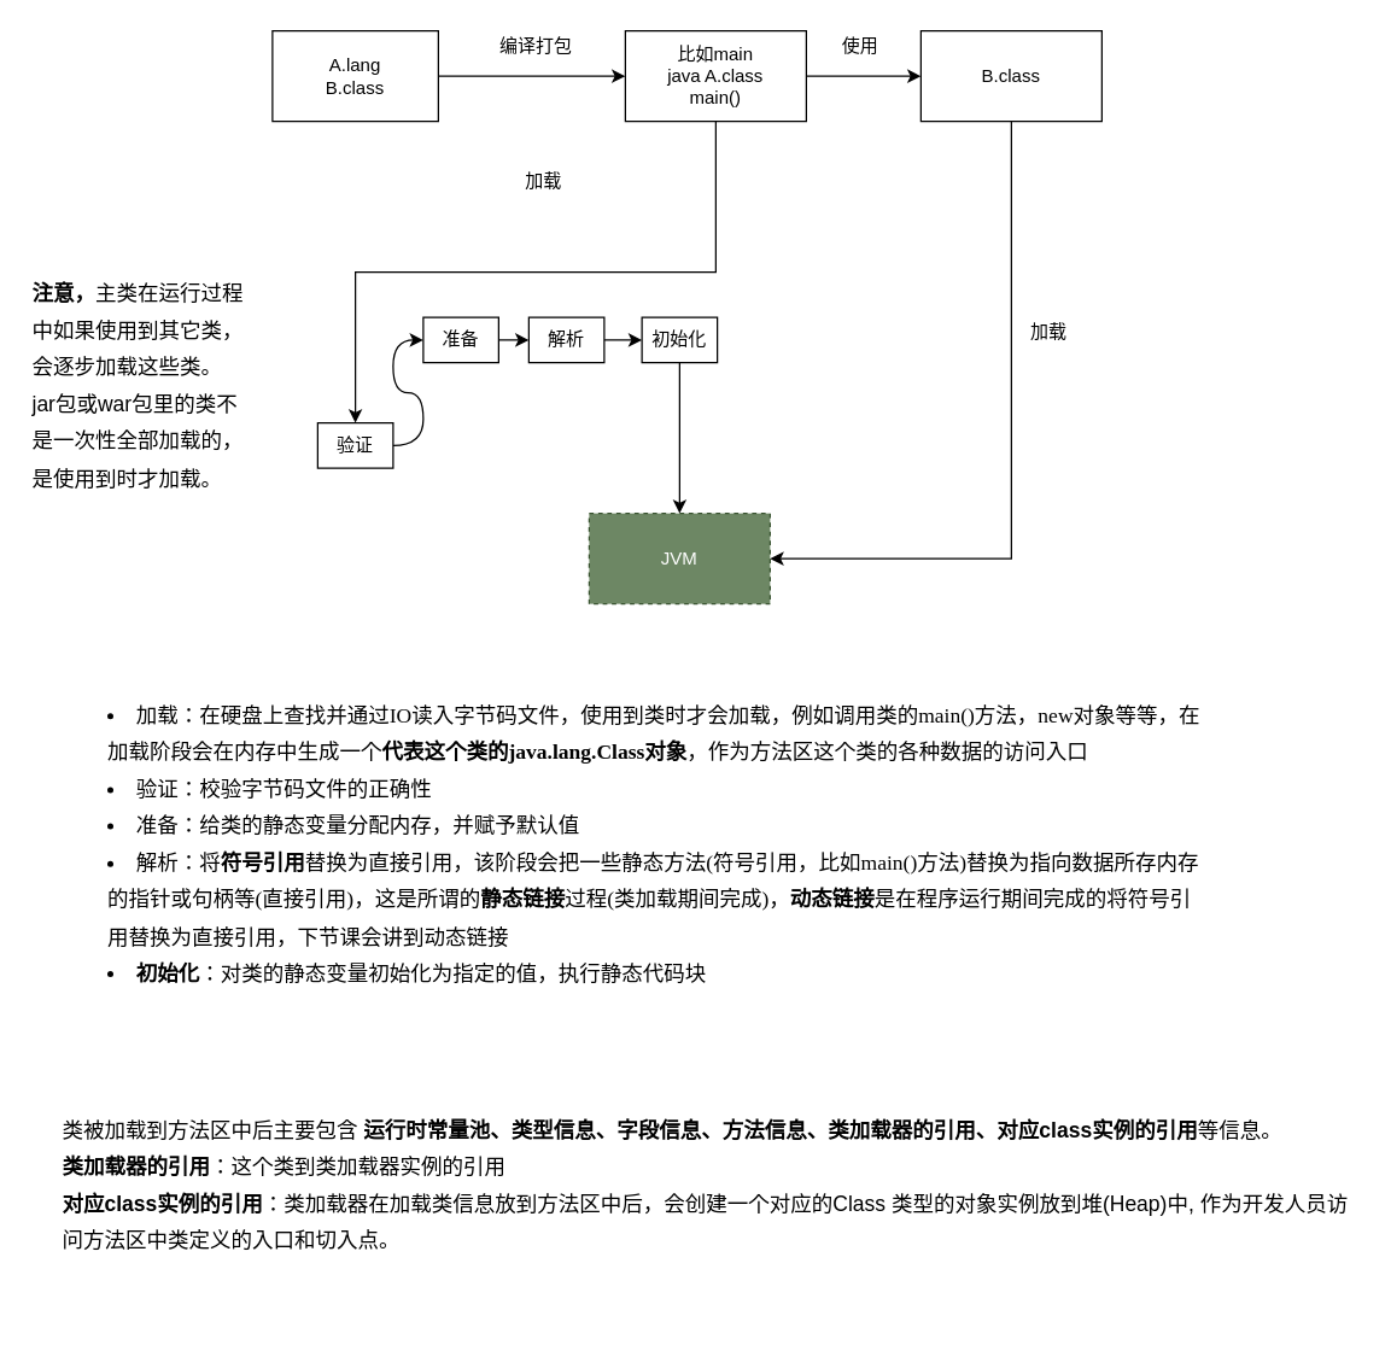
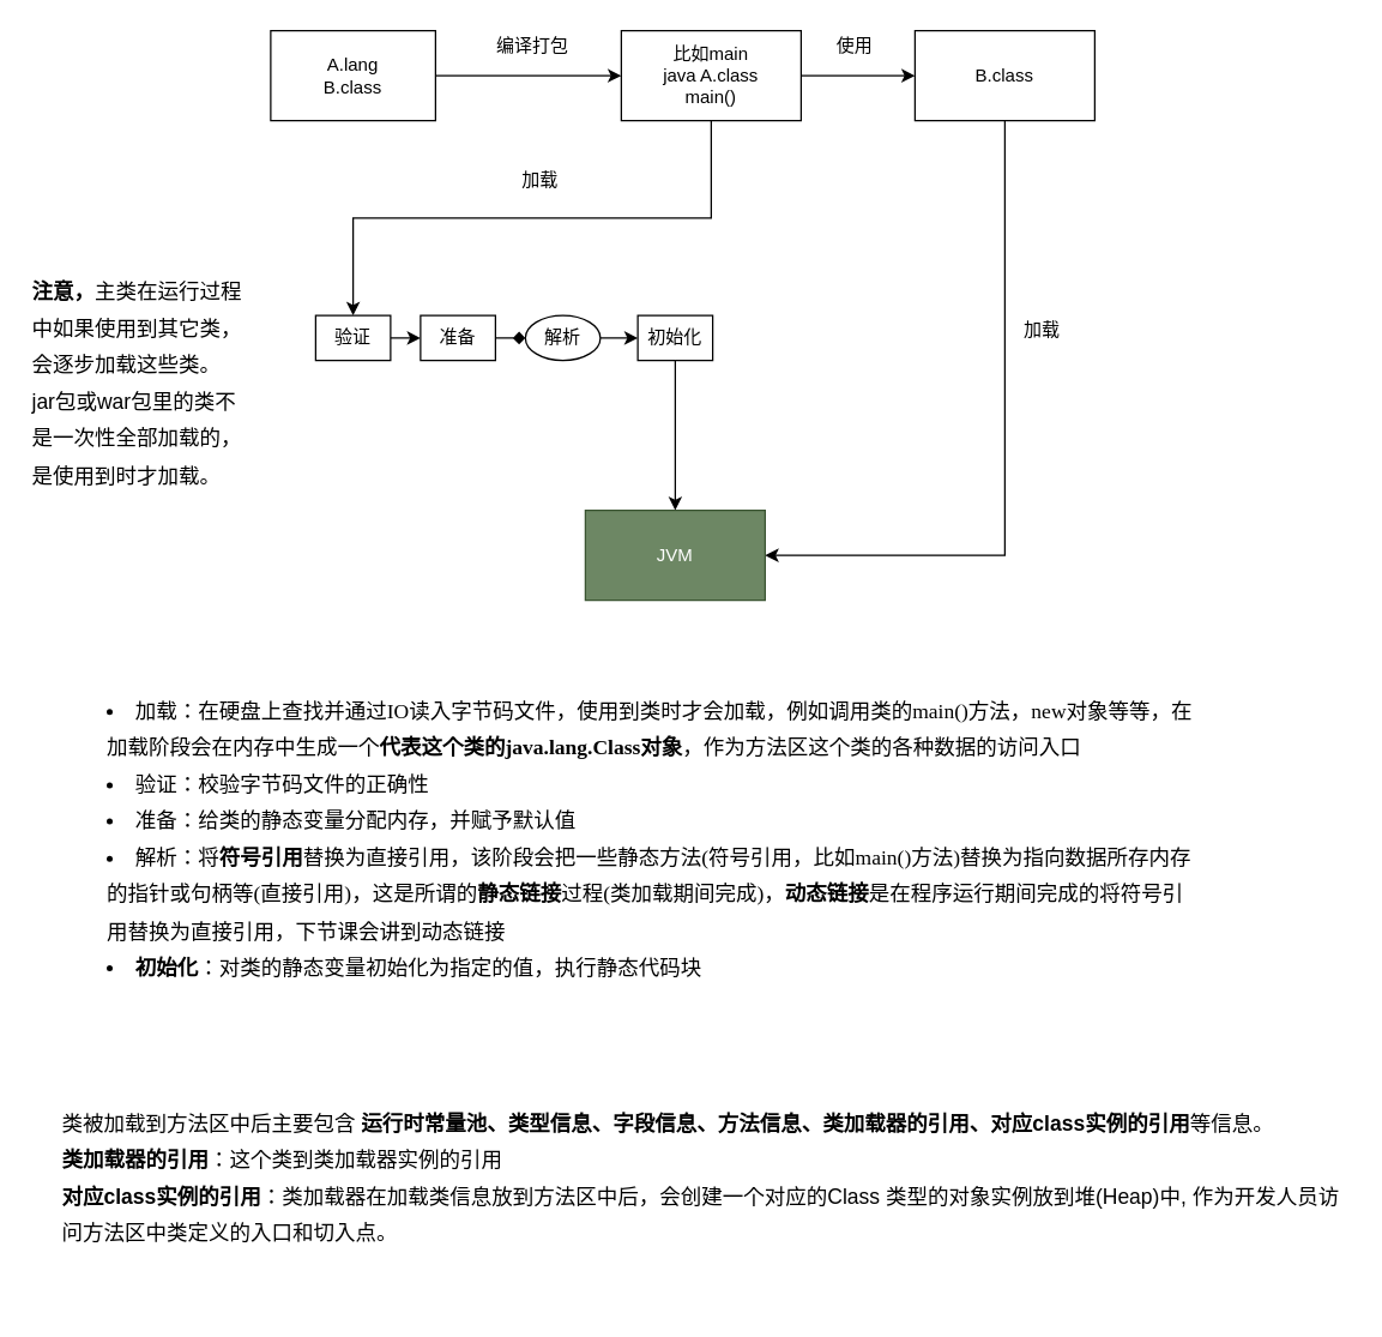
  <mxCell id="0" />
  <mxCell id="1" parent="0" />
  <mxCell id="2" style="edgeStyle=orthogonalEdgeStyle;curved=1;rounded=0;orthogonalLoop=1;jettySize=auto;html=1;entryX=0;entryY=0.5;entryDx=0;entryDy=0;" edge="1" parent="1" source="3" target="6"><mxGeometry relative="1" as="geometry" /></mxCell>
  <mxCell id="3" value="A.lang&lt;br&gt;B.class" style="rounded=0;whiteSpace=wrap;html=1;" vertex="1" parent="1"><mxGeometry x="180" y="20" width="110" height="60" as="geometry" /></mxCell>
  <mxCell id="4" style="edgeStyle=orthogonalEdgeStyle;curved=1;rounded=0;orthogonalLoop=1;jettySize=auto;html=1;entryX=0;entryY=0.5;entryDx=0;entryDy=0;" edge="1" parent="1" source="6" target="9"><mxGeometry relative="1" as="geometry" /></mxCell>
  <mxCell id="5" style="edgeStyle=elbowEdgeStyle;rounded=0;orthogonalLoop=1;jettySize=auto;elbow=vertical;html=1;exitX=0.5;exitY=1;exitDx=0;exitDy=0;entryX=0.5;entryY=0;entryDx=0;entryDy=0;" edge="1" parent="1" source="6" target="13"><mxGeometry relative="1" as="geometry" /></mxCell>
  <mxCell id="6" value="比如main&lt;br&gt;java A.class&lt;br&gt;main()" style="rounded=0;whiteSpace=wrap;html=1;" vertex="1" parent="1"><mxGeometry x="414" y="20" width="120" height="60" as="geometry" /></mxCell>
  <mxCell id="7" value="编译打包" style="text;html=1;strokeColor=none;fillColor=none;align=center;verticalAlign=middle;whiteSpace=wrap;rounded=0;" vertex="1" parent="1"><mxGeometry x="330" y="20" width="50" height="20" as="geometry" /></mxCell>
  <mxCell id="8" style="edgeStyle=orthogonalEdgeStyle;rounded=0;orthogonalLoop=1;jettySize=auto;html=1;exitX=0.5;exitY=1;exitDx=0;exitDy=0;entryX=1;entryY=0.5;entryDx=0;entryDy=0;elbow=vertical;" edge="1" parent="1" source="9" target="11"><mxGeometry relative="1" as="geometry" /></mxCell>
  <mxCell id="9" value="B.class" style="rounded=0;whiteSpace=wrap;html=1;" vertex="1" parent="1"><mxGeometry x="610" y="20" width="120" height="60" as="geometry" /></mxCell>
  <mxCell id="10" value="使用" style="text;html=1;strokeColor=none;fillColor=none;align=center;verticalAlign=middle;whiteSpace=wrap;rounded=0;" vertex="1" parent="1"><mxGeometry x="550" y="20" width="40" height="20" as="geometry" /></mxCell>
- <mxCell id="11" value="JVM" style="rounded=0;whiteSpace=wrap;html=1;fillColor=#6d8764;strokeColor=#3A5431;fontColor=#ffffff;dashed=1;" vertex="1" parent="1"><mxGeometry x="390" y="340" width="120" height="60" as="geometry" /></mxCell>
+ <mxCell id="11" value="JVM" style="rounded=0;whiteSpace=wrap;html=1;fillColor=#6d8764;strokeColor=#3A5431;fontColor=#ffffff;" vertex="1" parent="1"><mxGeometry x="390" y="340" width="120" height="60" as="geometry" /></mxCell>
  <mxCell id="12" style="edgeStyle=orthogonalEdgeStyle;curved=1;rounded=0;orthogonalLoop=1;jettySize=auto;html=1;exitX=1;exitY=0.5;exitDx=0;exitDy=0;entryX=0;entryY=0.5;entryDx=0;entryDy=0;" edge="1" parent="1" source="13" target="15"><mxGeometry relative="1" as="geometry" /></mxCell>
- <mxCell id="13" value="验证" style="rounded=0;whiteSpace=wrap;html=1;" vertex="1" parent="1"><mxGeometry x="210" y="280" width="50" height="30" as="geometry" /></mxCell>
- <mxCell id="14" style="edgeStyle=orthogonalEdgeStyle;curved=1;rounded=0;orthogonalLoop=1;jettySize=auto;html=1;exitX=1;exitY=0.5;exitDx=0;exitDy=0;entryX=0;entryY=0.5;entryDx=0;entryDy=0;" edge="1" parent="1" source="15" target="17"><mxGeometry relative="1" as="geometry" /></mxCell>
+ <mxCell id="13" value="验证" style="rounded=0;whiteSpace=wrap;html=1;" vertex="1" parent="1"><mxGeometry x="210" y="210" width="50" height="30" as="geometry" /></mxCell>
+ <mxCell id="14" style="edgeStyle=orthogonalEdgeStyle;curved=1;rounded=0;orthogonalLoop=1;jettySize=auto;html=1;exitX=1;exitY=0.5;exitDx=0;exitDy=0;entryX=0;entryY=0.5;entryDx=0;entryDy=0;endArrow=diamond;" edge="1" parent="1" source="15" target="17"><mxGeometry relative="1" as="geometry" /></mxCell>
  <mxCell id="15" value="准备" style="rounded=0;whiteSpace=wrap;html=1;" vertex="1" parent="1"><mxGeometry x="280" y="210" width="50" height="30" as="geometry" /></mxCell>
  <mxCell id="16" style="edgeStyle=orthogonalEdgeStyle;curved=1;rounded=0;orthogonalLoop=1;jettySize=auto;html=1;exitX=1;exitY=0.5;exitDx=0;exitDy=0;entryX=0;entryY=0.5;entryDx=0;entryDy=0;" edge="1" parent="1" source="17" target="19"><mxGeometry relative="1" as="geometry" /></mxCell>
- <mxCell id="17" value="解析" style="rounded=0;whiteSpace=wrap;html=1;" vertex="1" parent="1"><mxGeometry x="350" y="210" width="50" height="30" as="geometry" /></mxCell>
+ <mxCell id="17" value="解析" style="ellipse;whiteSpace=wrap;html=1;" vertex="1" parent="1"><mxGeometry x="350" y="210" width="50" height="30" as="geometry" /></mxCell>
  <mxCell id="18" style="edgeStyle=orthogonalEdgeStyle;rounded=0;orthogonalLoop=1;jettySize=auto;html=1;exitX=0.5;exitY=1;exitDx=0;exitDy=0;entryX=0.5;entryY=0;entryDx=0;entryDy=0;" edge="1" parent="1" source="19" target="11"><mxGeometry relative="1" as="geometry" /></mxCell>
  <mxCell id="19" value="初始化" style="rounded=0;whiteSpace=wrap;html=1;" vertex="1" parent="1"><mxGeometry x="425" y="210" width="50" height="30" as="geometry" /></mxCell>
  <mxCell id="20" value="加载" style="text;html=1;strokeColor=none;fillColor=none;align=center;verticalAlign=middle;whiteSpace=wrap;rounded=0;" vertex="1" parent="1"><mxGeometry x="340" y="110" width="40" height="20" as="geometry" /></mxCell>
  <mxCell id="21" value="加载" style="text;html=1;strokeColor=none;fillColor=none;align=center;verticalAlign=middle;whiteSpace=wrap;rounded=0;rotation=0;" vertex="1" parent="1"><mxGeometry x="680" y="210" width="30" height="20" as="geometry" /></mxCell>
  <mxCell id="22" value="&lt;div&gt;&lt;ul style=&quot;margin: 0px&quot;&gt;&lt;li style=&quot;line-height: 1.75 ; font-size: 14px ; text-align: left ; list-style-position: inside ; word-break: break-word ; background-color: rgba(0 , 0 , 0 , 0) ; font-family: &amp;#34;microsoft yahei&amp;#34; , &amp;#34;stxihei&amp;#34; ; list-style-type: disc&quot;&gt;加载：在硬盘上查找并通过IO读入字节码文件，使用到类时才会加载，例如调用类的main()方法，new对象等等，在加载阶段会在内存中生成一个&lt;span style=&quot;font-weight: bold&quot;&gt;代表这个类的java.lang.Class对象&lt;/span&gt;，作为方法区这个类的各种数据的访问入口&lt;/li&gt;&lt;li style=&quot;line-height: 1.75 ; font-size: 14px ; text-align: left ; list-style-position: inside ; word-break: break-word ; background-color: rgba(0 , 0 , 0 , 0) ; font-family: &amp;#34;microsoft yahei&amp;#34; , &amp;#34;stxihei&amp;#34; ; list-style-type: disc&quot;&gt;验证：校验字节码文件的正确性&lt;/li&gt;&lt;li style=&quot;line-height: 1.75 ; font-size: 14px ; text-align: left ; list-style-position: inside ; word-break: break-word ; background-color: rgba(0 , 0 , 0 , 0) ; font-family: &amp;#34;microsoft yahei&amp;#34; , &amp;#34;stxihei&amp;#34; ; list-style-type: disc&quot;&gt;准备：给类的静态变量分配内存，并赋予默认值&lt;/li&gt;&lt;li style=&quot;line-height: 1.75 ; font-size: 14px ; text-align: left ; list-style-position: inside ; word-break: break-word ; background-color: rgba(0 , 0 , 0 , 0) ; font-family: &amp;#34;microsoft yahei&amp;#34; , &amp;#34;stxihei&amp;#34; ; list-style-type: disc&quot;&gt;解析：将&lt;span style=&quot;font-weight: bold&quot;&gt;符号引用&lt;/span&gt;替换为直接引用，该阶段会把一些静态方法(符号引用，比如main()方法)替换为指向数据所存内存的指针或句柄等(直接引用)，这是所谓的&lt;span style=&quot;font-weight: bold&quot;&gt;静态链接&lt;/span&gt;过程(类加载期间完成)，&lt;span style=&quot;font-weight: bold&quot;&gt;动态链接&lt;/span&gt;是在程序运行期间完成的将符号引用替换为直接引用，下节课会讲到动态链接&lt;/li&gt;&lt;li style=&quot;line-height: 1.75 ; font-size: 14px ; text-align: left ; list-style-position: inside ; word-break: break-word ; background-color: rgba(0 , 0 , 0 , 0) ; font-family: &amp;#34;microsoft yahei&amp;#34; , &amp;#34;stxihei&amp;#34; ; list-style-type: disc&quot;&gt;&lt;span style=&quot;font-weight: bold&quot;&gt;初始化&lt;/span&gt;：对类的静态变量初始化为指定的值，执行静态代码块&lt;/li&gt;&lt;/ul&gt;&lt;/div&gt;" style="text;html=1;strokeColor=none;fillColor=none;align=center;verticalAlign=middle;whiteSpace=wrap;rounded=0;" vertex="1" parent="1"><mxGeometry x="30" y="450" width="770" height="220" as="geometry" /></mxCell>
  <mxCell id="23" value="&lt;div style=&quot;line-height: 1.75 ; font-size: 14px ; text-align: left&quot;&gt;类被加载到方法区中后主要包含&lt;span style=&quot;font-weight: bold&quot;&gt; 运行时常量池、类型信息、字段信息、方法信息、类加载器的引用、对应class实例的引用&lt;/span&gt;等信息。&lt;/div&gt;&lt;div style=&quot;line-height: 1.75 ; font-size: 14px ; text-align: left&quot;&gt;&lt;span style=&quot;font-weight: bold&quot;&gt;类加载器的引用&lt;/span&gt;：这个类到类加载器实例的引用&lt;/div&gt;&lt;div style=&quot;line-height: 1.75 ; font-size: 14px ; text-align: left&quot;&gt;&lt;span style=&quot;font-weight: bold&quot;&gt;对应class实例的引用&lt;/span&gt;：类加载器在加载类信息放到方法区中后，会创建一个对应的Class 类型的对象实例放到堆(Heap)中, 作为开发人员访问方法区中类定义的入口和切入点。&lt;/div&gt;" style="text;html=1;strokeColor=none;fillColor=none;align=center;verticalAlign=middle;whiteSpace=wrap;rounded=0;" vertex="1" parent="1"><mxGeometry x="40" y="700" width="860" height="170" as="geometry" /></mxCell>
  <mxCell id="24" value="&lt;div style=&quot;line-height: 1.75 ; font-size: 14px ; text-align: left&quot;&gt;&lt;span style=&quot;font-weight: bold&quot;&gt;注意，&lt;/span&gt;主类在运行过程中如果使用到其它类，会逐步加载这些类。&lt;/div&gt;&lt;div style=&quot;line-height: 1.75 ; font-size: 14px ; text-align: left&quot;&gt;jar包或war包里的类不是一次性全部加载的，是使用到时才加载。&lt;/div&gt;" style="text;html=1;strokeColor=none;fillColor=none;align=center;verticalAlign=middle;whiteSpace=wrap;rounded=0;" vertex="1" parent="1"><mxGeometry x="20" y="140" width="150" height="230" as="geometry" /></mxCell>
